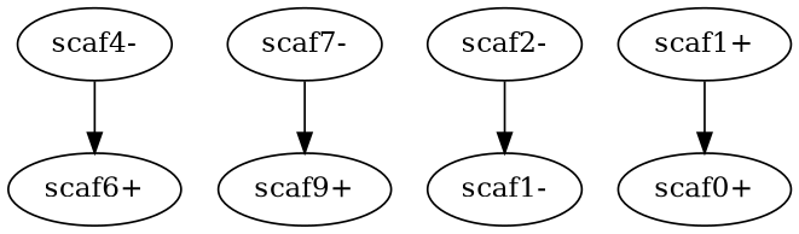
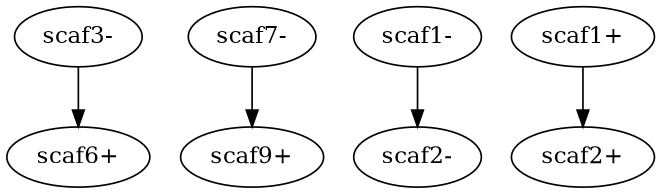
  digraph {
    scaf_num=None
    node [l=15069]
    edge [d=-68 e=100 n=43]
    n1 [label="scaf6+"]
-   "scaf4-" [l=8463]
+   "scaf4-" [l=8463 label="scaf3-"]
    n3 [label="scaf7-"]
    n4 [l=8463 label="scaf9+"]
    "scaf2-" [l=30523]
    "scaf1-" [l=8978]
    "scaf1+" [l=8978]
-   "scaf2+" [l=30523 label="scaf0+"]
+   "scaf2+" [l=30523]
    "scaf4-" -> n1
    n3 -> n4
-   "scaf2-" -> "scaf1-" [d=-79 n=34]
+   "scaf1-" -> "scaf2-" [d=-79 n=34]
    "scaf1+" -> "scaf2+" [d=-79 n=34]
  }
